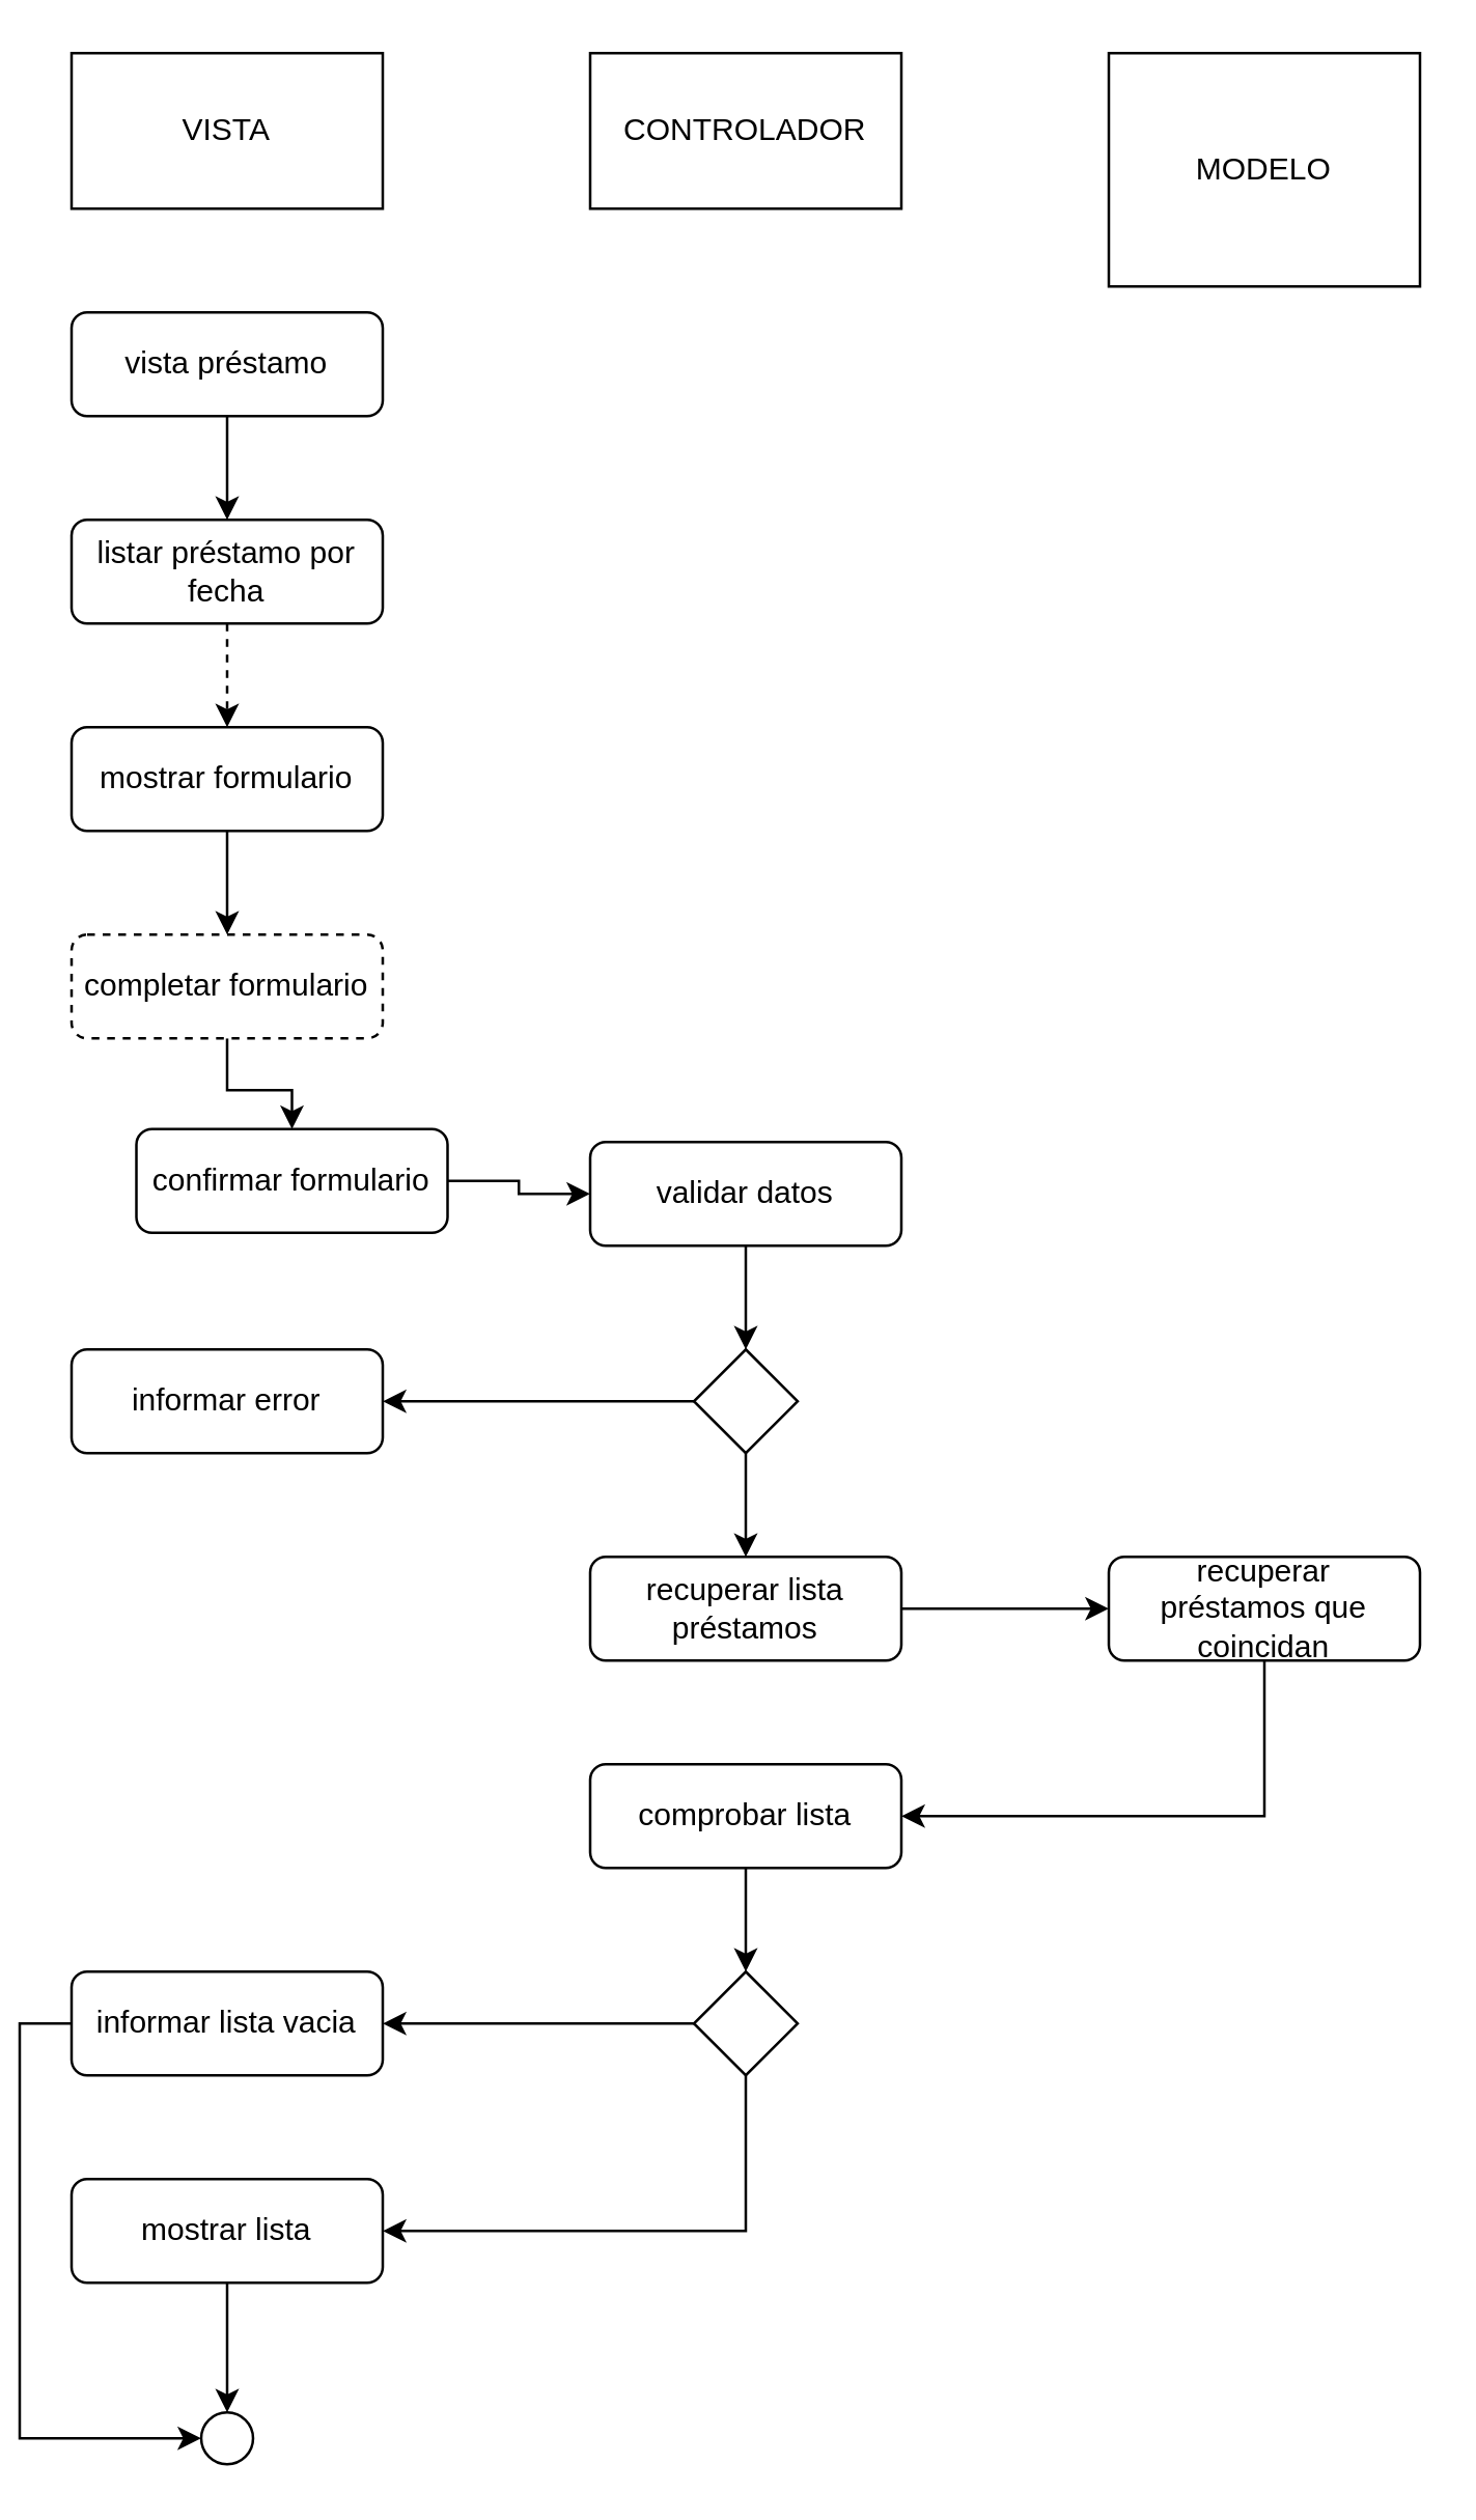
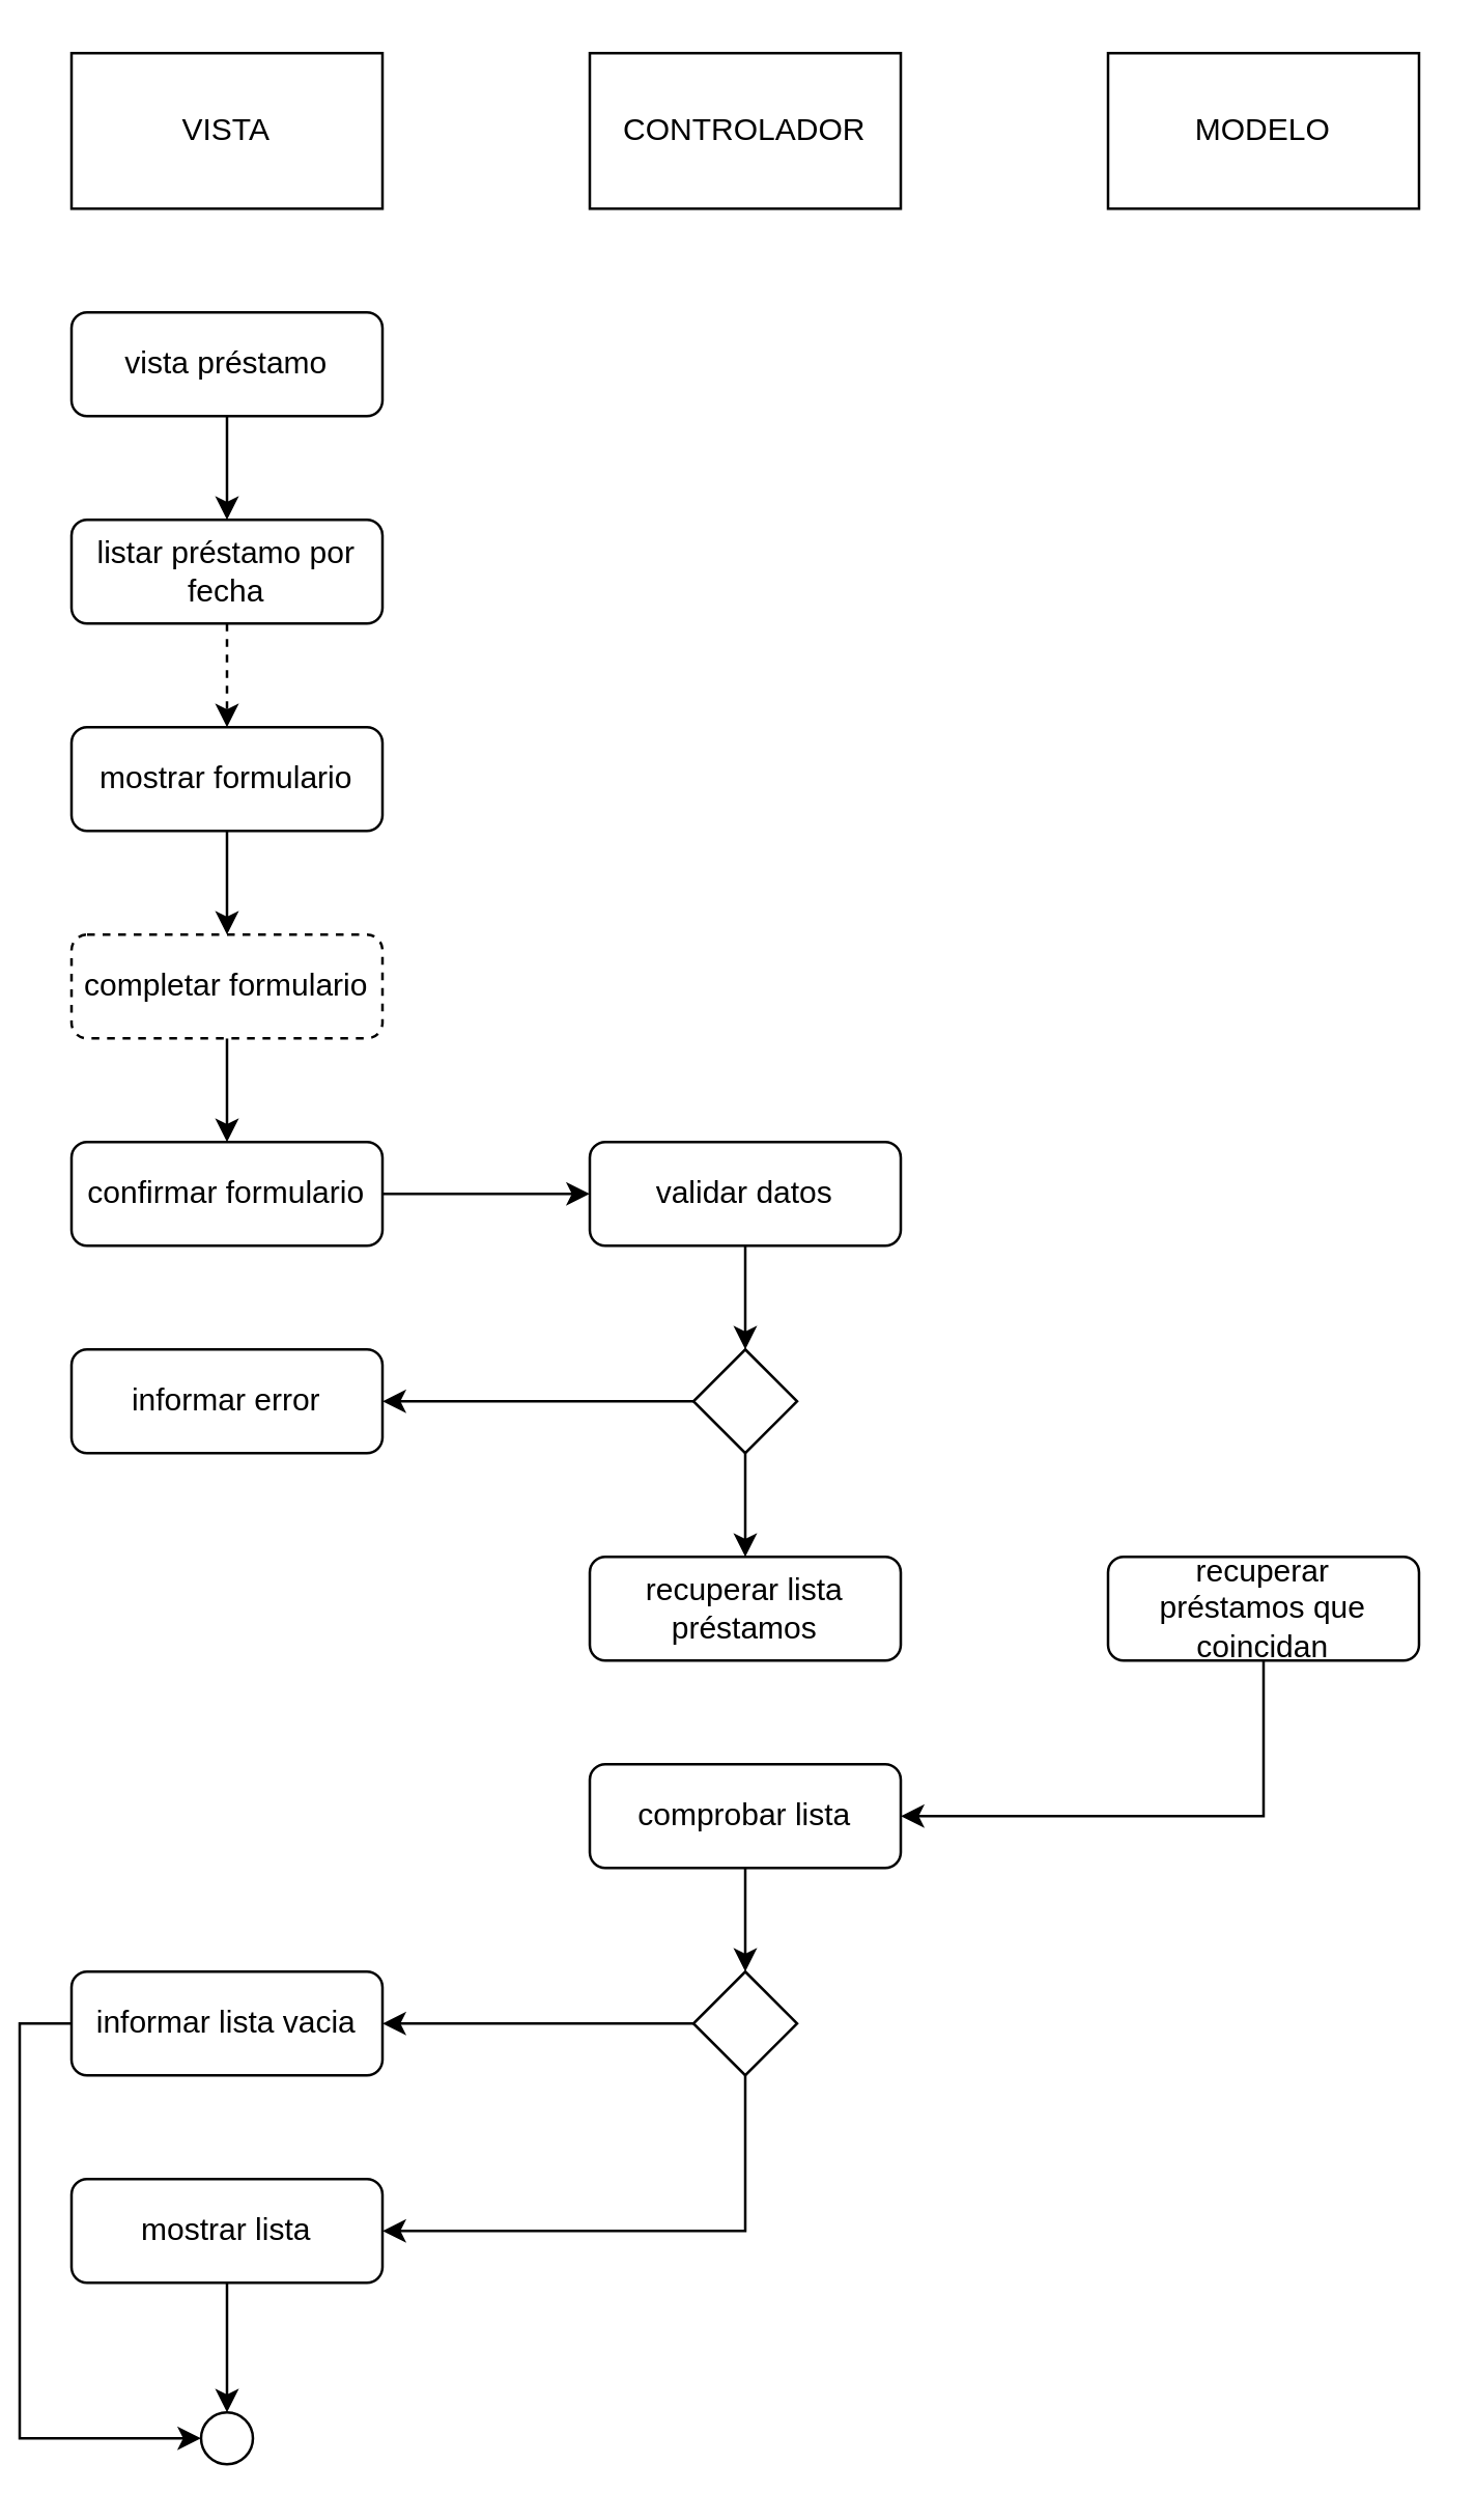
  <mxCell id="0" />
  <mxCell id="1" parent="0" />
  <mxCell id="2" value="VISTA" style="rounded=0;whiteSpace=wrap;html=1;" vertex="1" parent="1"><mxGeometry x="20" y="20" width="120" height="60" as="geometry" /></mxCell>
  <mxCell id="3" value="CONTROLADOR" style="rounded=0;whiteSpace=wrap;html=1;" vertex="1" parent="1"><mxGeometry x="220" y="20" width="120" height="60" as="geometry" /></mxCell>
- <mxCell id="4" value="MODELO" style="rounded=0;whiteSpace=wrap;html=1;" vertex="1" parent="1"><mxGeometry x="420" y="20" width="120" height="90" as="geometry" /></mxCell>
+ <mxCell id="4" value="MODELO" style="rounded=0;whiteSpace=wrap;html=1;" vertex="1" parent="1"><mxGeometry x="420" y="20" width="120" height="60" as="geometry" /></mxCell>
  <mxCell id="5" value="" style="ellipse;whiteSpace=wrap;html=1;aspect=fixed;fillStyle=solid;fillColor=light-dark(#FFFFFF,#121212);" vertex="1" parent="1"><mxGeometry x="70" y="930" width="20" height="20" as="geometry" /></mxCell>
  <mxCell id="6" style="edgeStyle=orthogonalEdgeStyle;rounded=0;orthogonalLoop=1;jettySize=auto;html=1;exitX=0.5;exitY=1;exitDx=0;exitDy=0;entryX=0.5;entryY=0;entryDx=0;entryDy=0;" edge="1" parent="1" source="7" target="9"><mxGeometry relative="1" as="geometry" /></mxCell>
  <mxCell id="7" value="vista préstamo" style="rounded=1;whiteSpace=wrap;html=1;" vertex="1" parent="1"><mxGeometry x="20" y="120" width="120" height="40" as="geometry" /></mxCell>
  <mxCell id="8" style="edgeStyle=orthogonalEdgeStyle;rounded=0;orthogonalLoop=1;jettySize=auto;html=1;exitX=0.5;exitY=1;exitDx=0;exitDy=0;entryX=0.5;entryY=0;entryDx=0;entryDy=0;dashed=1;" edge="1" parent="1" source="9" target="24"><mxGeometry relative="1" as="geometry" /></mxCell>
  <mxCell id="9" value="listar préstamo&amp;nbsp;por fecha" style="rounded=1;whiteSpace=wrap;html=1;" vertex="1" parent="1"><mxGeometry x="20" y="200" width="120" height="40" as="geometry" /></mxCell>
- <mxCell id="10" style="edgeStyle=orthogonalEdgeStyle;rounded=0;orthogonalLoop=1;jettySize=auto;html=1;exitX=1;exitY=0.5;exitDx=0;exitDy=0;entryX=0;entryY=0.5;entryDx=0;entryDy=0;" edge="1" parent="1" source="11" target="13"><mxGeometry relative="1" as="geometry" /></mxCell>
  <mxCell id="11" value="recuperar lista préstamos" style="rounded=1;whiteSpace=wrap;html=1;" vertex="1" parent="1"><mxGeometry x="220" y="600" width="120" height="40" as="geometry" /></mxCell>
  <mxCell id="12" style="edgeStyle=orthogonalEdgeStyle;rounded=0;orthogonalLoop=1;jettySize=auto;html=1;exitX=0.5;exitY=1;exitDx=0;exitDy=0;entryX=1;entryY=0.5;entryDx=0;entryDy=0;" edge="1" parent="1" source="13" target="18"><mxGeometry relative="1" as="geometry" /></mxCell>
  <mxCell id="13" value="recuperar préstamos&amp;nbsp;que coincidan" style="rounded=1;whiteSpace=wrap;html=1;" vertex="1" parent="1"><mxGeometry x="420" y="600" width="120" height="40" as="geometry" /></mxCell>
  <mxCell id="14" style="edgeStyle=orthogonalEdgeStyle;rounded=0;orthogonalLoop=1;jettySize=auto;html=1;exitX=0;exitY=0.5;exitDx=0;exitDy=0;entryX=1;entryY=0.5;entryDx=0;entryDy=0;" edge="1" parent="1" source="16" target="20"><mxGeometry relative="1" as="geometry" /></mxCell>
  <mxCell id="15" style="edgeStyle=orthogonalEdgeStyle;rounded=0;orthogonalLoop=1;jettySize=auto;html=1;exitX=0.5;exitY=1;exitDx=0;exitDy=0;entryX=1;entryY=0.5;entryDx=0;entryDy=0;" edge="1" parent="1" source="16" target="22"><mxGeometry relative="1" as="geometry" /></mxCell>
  <mxCell id="16" value="" style="rhombus;whiteSpace=wrap;html=1;" vertex="1" parent="1"><mxGeometry x="260" y="760" width="40" height="40" as="geometry" /></mxCell>
  <mxCell id="17" style="edgeStyle=orthogonalEdgeStyle;rounded=0;orthogonalLoop=1;jettySize=auto;html=1;exitX=0.5;exitY=1;exitDx=0;exitDy=0;entryX=0.5;entryY=0;entryDx=0;entryDy=0;" edge="1" parent="1" source="18" target="16"><mxGeometry relative="1" as="geometry" /></mxCell>
  <mxCell id="18" value="comprobar lista" style="rounded=1;whiteSpace=wrap;html=1;" vertex="1" parent="1"><mxGeometry x="220" y="680" width="120" height="40" as="geometry" /></mxCell>
  <mxCell id="19" style="edgeStyle=orthogonalEdgeStyle;rounded=0;orthogonalLoop=1;jettySize=auto;html=1;exitX=0;exitY=0.5;exitDx=0;exitDy=0;entryX=0;entryY=0.5;entryDx=0;entryDy=0;" edge="1" parent="1" source="20" target="5"><mxGeometry relative="1" as="geometry" /></mxCell>
  <mxCell id="20" value="informar lista vacia" style="rounded=1;whiteSpace=wrap;html=1;" vertex="1" parent="1"><mxGeometry x="20" y="760" width="120" height="40" as="geometry" /></mxCell>
  <mxCell id="21" style="edgeStyle=orthogonalEdgeStyle;rounded=0;orthogonalLoop=1;jettySize=auto;html=1;exitX=0.5;exitY=1;exitDx=0;exitDy=0;entryX=0.5;entryY=0;entryDx=0;entryDy=0;" edge="1" parent="1" source="22" target="5"><mxGeometry relative="1" as="geometry" /></mxCell>
  <mxCell id="22" value="mostrar lista" style="rounded=1;whiteSpace=wrap;html=1;" vertex="1" parent="1"><mxGeometry x="20" y="840" width="120" height="40" as="geometry" /></mxCell>
  <mxCell id="23" style="edgeStyle=orthogonalEdgeStyle;rounded=0;orthogonalLoop=1;jettySize=auto;html=1;exitX=0.5;exitY=1;exitDx=0;exitDy=0;entryX=0.5;entryY=0;entryDx=0;entryDy=0;" edge="1" parent="1" source="24" target="26"><mxGeometry relative="1" as="geometry" /></mxCell>
  <mxCell id="24" value="mostrar formulario" style="rounded=1;whiteSpace=wrap;html=1;" vertex="1" parent="1"><mxGeometry x="20" y="280" width="120" height="40" as="geometry" /></mxCell>
  <mxCell id="25" style="edgeStyle=orthogonalEdgeStyle;rounded=0;orthogonalLoop=1;jettySize=auto;html=1;exitX=0.5;exitY=1;exitDx=0;exitDy=0;entryX=0.5;entryY=0;entryDx=0;entryDy=0;" edge="1" parent="1" source="26" target="28"><mxGeometry relative="1" as="geometry" /></mxCell>
  <mxCell id="26" value="completar formulario" style="rounded=1;whiteSpace=wrap;html=1;dashed=1;" vertex="1" parent="1"><mxGeometry x="20" y="360" width="120" height="40" as="geometry" /></mxCell>
  <mxCell id="27" style="edgeStyle=orthogonalEdgeStyle;rounded=0;orthogonalLoop=1;jettySize=auto;html=1;exitX=1;exitY=0.5;exitDx=0;exitDy=0;entryX=0;entryY=0.5;entryDx=0;entryDy=0;" edge="1" parent="1" source="28" target="30"><mxGeometry relative="1" as="geometry" /></mxCell>
- <mxCell id="28" value="confirmar formulario" style="rounded=1;whiteSpace=wrap;html=1;" vertex="1" parent="1"><mxGeometry x="45" y="435" width="120" height="40" as="geometry" /></mxCell>
+ <mxCell id="28" value="confirmar formulario" style="rounded=1;whiteSpace=wrap;html=1;" vertex="1" parent="1"><mxGeometry x="20" y="440" width="120" height="40" as="geometry" /></mxCell>
  <mxCell id="29" style="edgeStyle=orthogonalEdgeStyle;rounded=0;orthogonalLoop=1;jettySize=auto;html=1;exitX=0.5;exitY=1;exitDx=0;exitDy=0;entryX=0.5;entryY=0;entryDx=0;entryDy=0;" edge="1" parent="1" source="30" target="34"><mxGeometry relative="1" as="geometry" /></mxCell>
  <mxCell id="30" value="validar datos&lt;span style=&quot;color: rgba(0, 0, 0, 0); font-family: monospace; font-size: 0px; text-align: start; text-wrap-mode: nowrap;&quot;&gt;%3CmxGraphModel%3E%3Croot%3E%3CmxCell%20id%3D%220%22%2F%3E%3CmxCell%20id%3D%221%22%20parent%3D%220%22%2F%3E%3CmxCell%20id%3D%222%22%20value%3D%22%22%20style%3D%22rounded%3D1%3BwhiteSpace%3Dwrap%3Bhtml%3D1%3B%22%20vertex%3D%221%22%20parent%3D%221%22%3E%3CmxGeometry%20x%3D%22120%22%20y%3D%22280%22%20width%3D%22120%22%20height%3D%2240%22%20as%3D%22geometry%22%2F%3E%3C%2FmxCell%3E%3C%2Froot%3E%3C%2FmxGraphModel%3E&lt;/span&gt;" style="rounded=1;whiteSpace=wrap;html=1;" vertex="1" parent="1"><mxGeometry x="220" y="440" width="120" height="40" as="geometry" /></mxCell>
  <mxCell id="31" value="informar error" style="rounded=1;whiteSpace=wrap;html=1;" vertex="1" parent="1"><mxGeometry x="20" y="520" width="120" height="40" as="geometry" /></mxCell>
  <mxCell id="32" style="edgeStyle=orthogonalEdgeStyle;rounded=0;orthogonalLoop=1;jettySize=auto;html=1;exitX=0;exitY=0.5;exitDx=0;exitDy=0;entryX=1;entryY=0.5;entryDx=0;entryDy=0;" edge="1" parent="1" source="34" target="31"><mxGeometry relative="1" as="geometry" /></mxCell>
  <mxCell id="33" style="edgeStyle=orthogonalEdgeStyle;rounded=0;orthogonalLoop=1;jettySize=auto;html=1;exitX=0.5;exitY=1;exitDx=0;exitDy=0;entryX=0.5;entryY=0;entryDx=0;entryDy=0;" edge="1" parent="1" source="34" target="11"><mxGeometry relative="1" as="geometry" /></mxCell>
  <mxCell id="34" value="" style="rhombus;whiteSpace=wrap;html=1;" vertex="1" parent="1"><mxGeometry x="260" y="520" width="40" height="40" as="geometry" /></mxCell>
